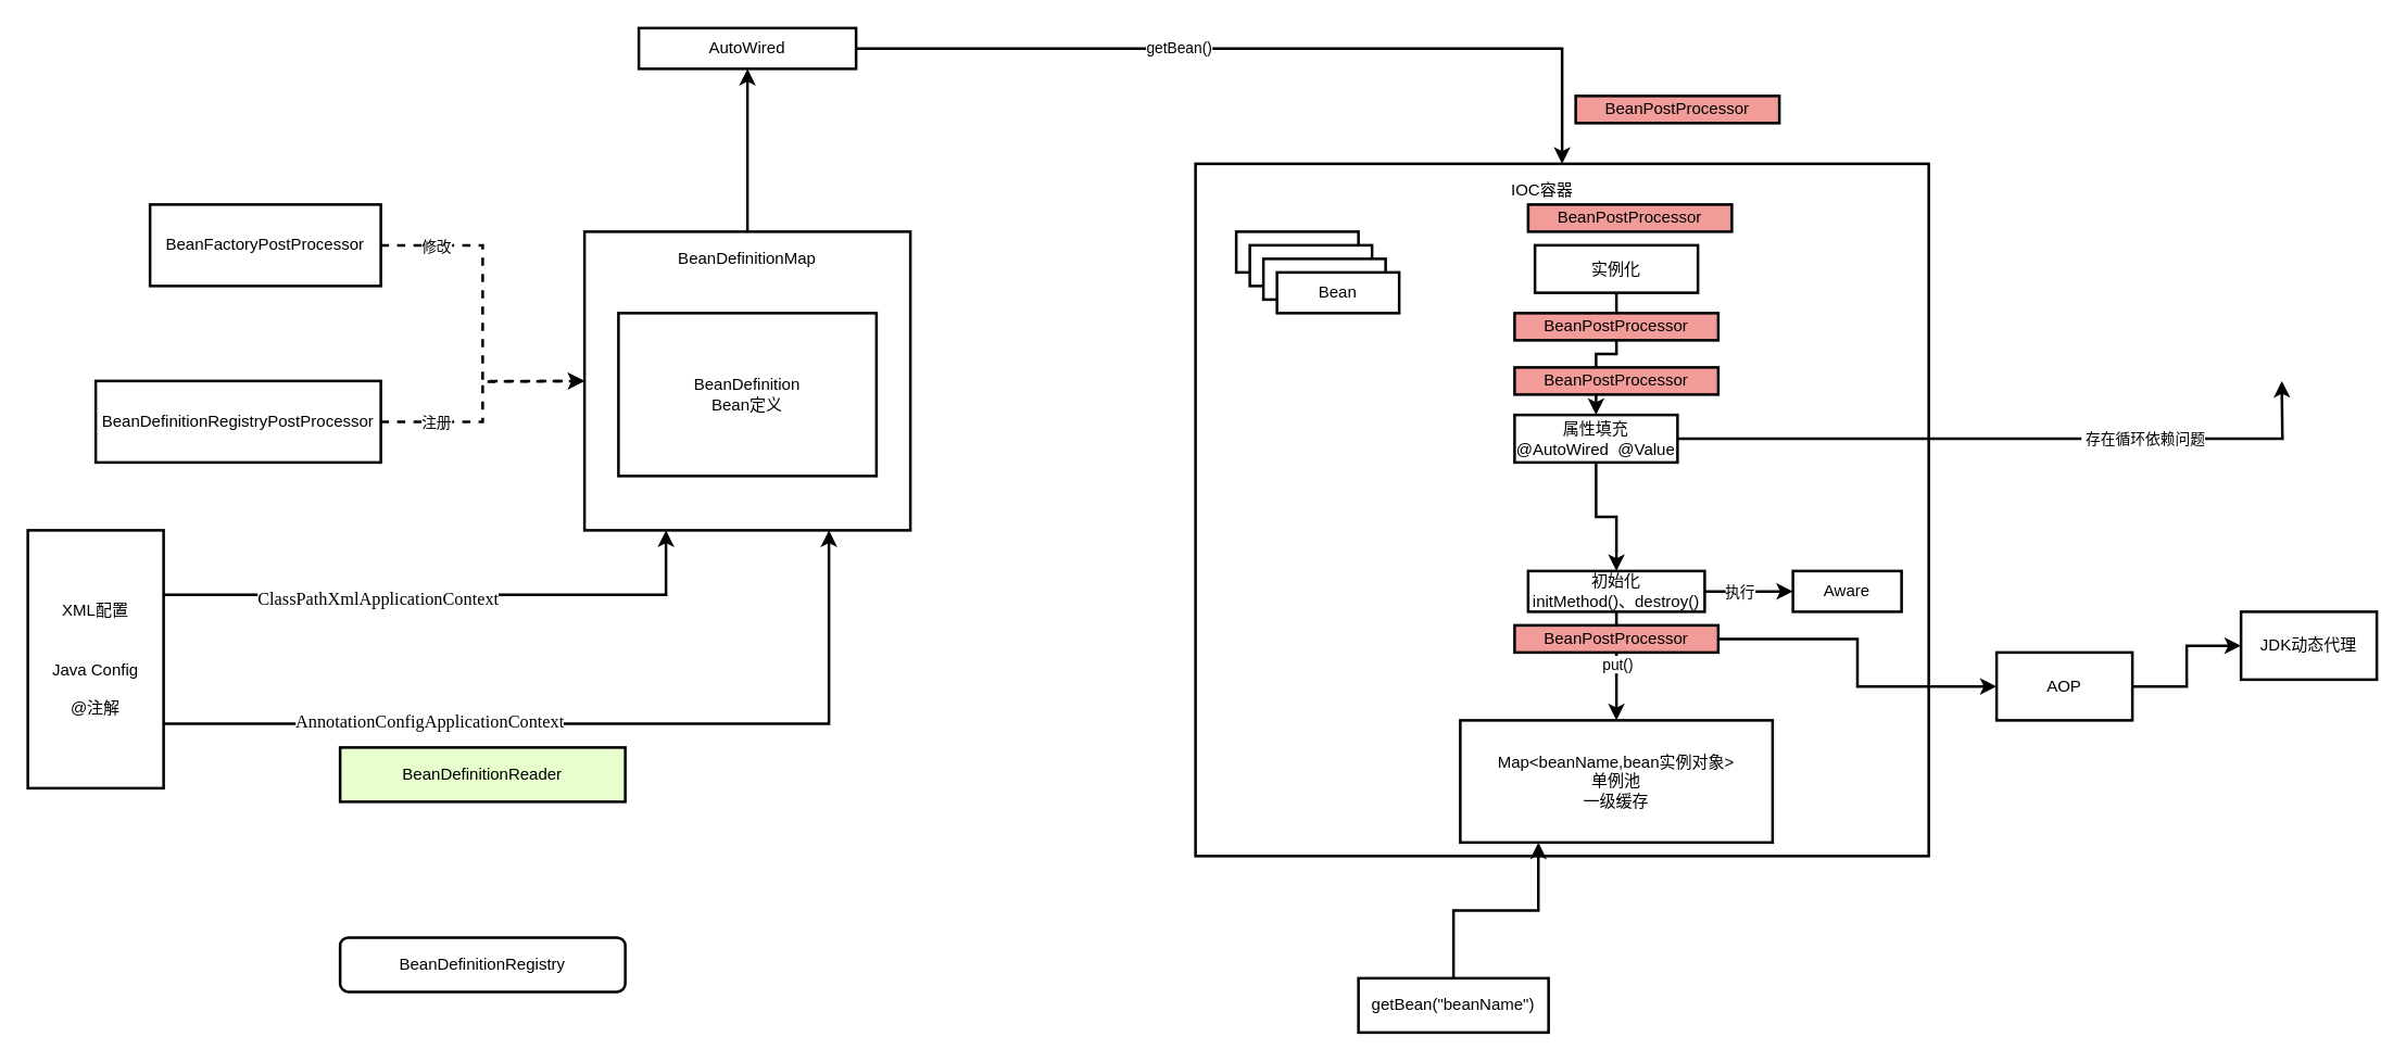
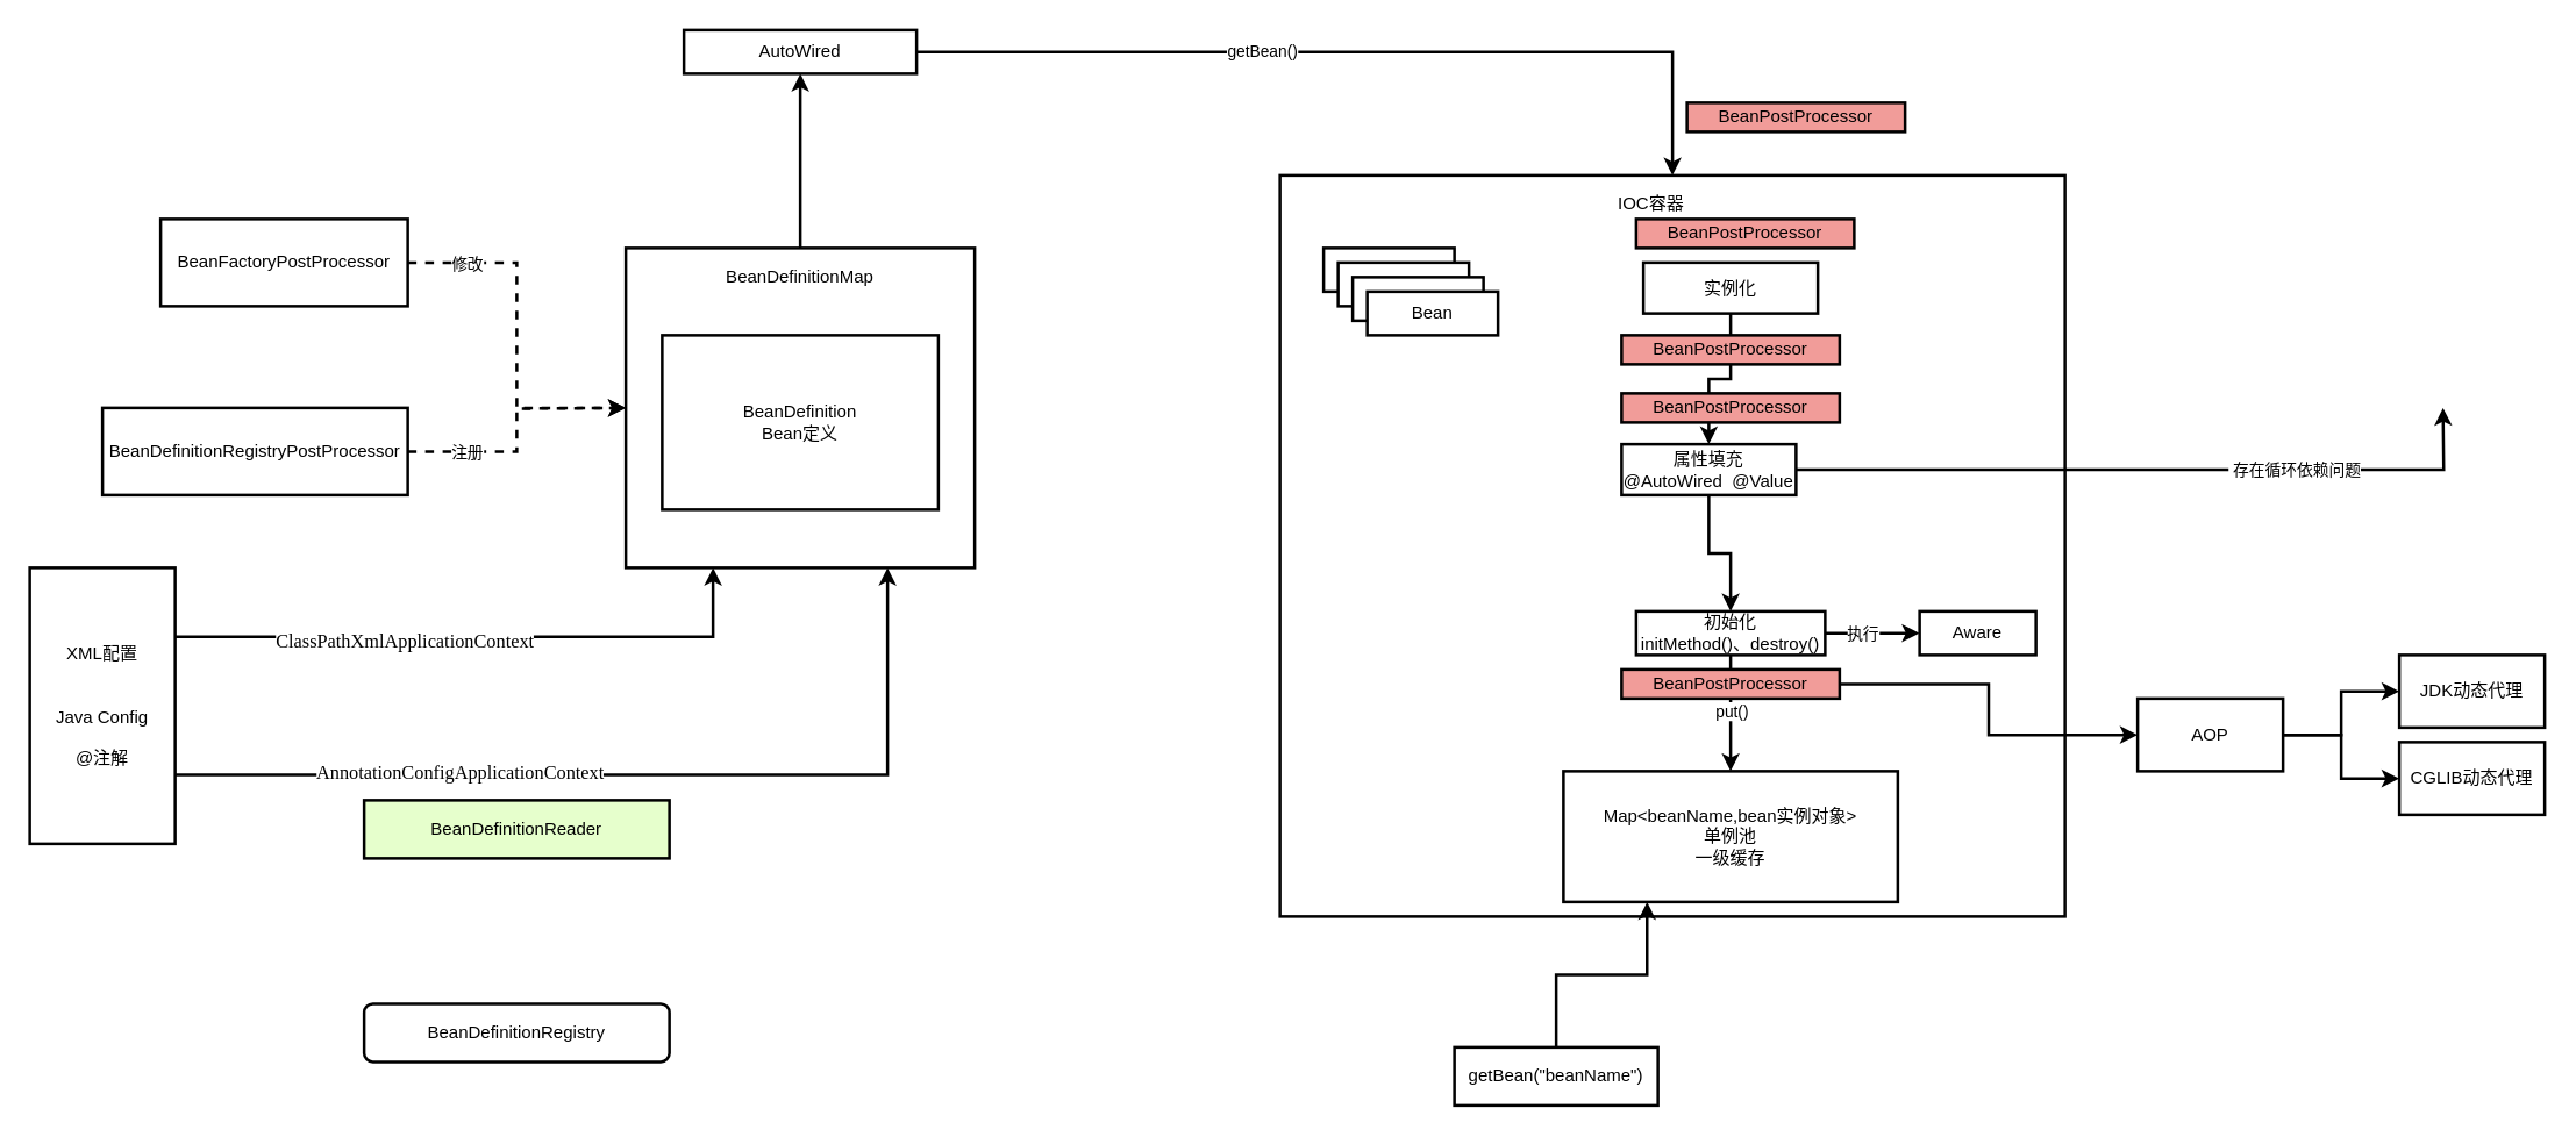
  <mxCell id="0" />
  <mxCell id="1" parent="0" />
  <mxCell id="2" value="" style="rounded=0;whiteSpace=wrap;html=1;strokeWidth=2;" vertex="1" parent="1"><mxGeometry x="880" y="120" width="540" height="510" as="geometry" /></mxCell>
  <mxCell id="3" style="edgeStyle=orthogonalEdgeStyle;rounded=0;orthogonalLoop=1;jettySize=auto;html=1;exitX=1;exitY=0.25;exitDx=0;exitDy=0;entryX=0.25;entryY=1;entryDx=0;entryDy=0;strokeWidth=2;" edge="1" parent="1" source="7" target="9"><mxGeometry relative="1" as="geometry" /></mxCell>
  <mxCell id="4" value="&lt;pre style=&quot;font-family: &amp;#34;jetbrains mono&amp;#34; ; font-size: 9.8pt&quot;&gt;&lt;span style=&quot;background-color: rgb(255 , 255 , 255)&quot;&gt;ClassPathXmlApplicationContext&lt;/span&gt;&lt;/pre&gt;" style="edgeLabel;html=1;align=center;verticalAlign=middle;resizable=0;points=[];" vertex="1" connectable="0" parent="3"><mxGeometry x="-0.248" y="-1" relative="1" as="geometry"><mxPoint y="1" as="offset" /></mxGeometry></mxCell>
  <mxCell id="5" style="edgeStyle=orthogonalEdgeStyle;rounded=0;orthogonalLoop=1;jettySize=auto;html=1;exitX=1;exitY=0.75;exitDx=0;exitDy=0;entryX=0.75;entryY=1;entryDx=0;entryDy=0;strokeWidth=2;" edge="1" parent="1" source="7" target="9"><mxGeometry relative="1" as="geometry" /></mxCell>
  <mxCell id="6" value="&lt;pre style=&quot;font-family: &amp;#34;jetbrains mono&amp;#34; ; font-size: 9.8pt&quot;&gt;&lt;span style=&quot;background-color: rgb(255 , 255 , 255)&quot;&gt;AnnotationConfigApplicationContext&lt;/span&gt;&lt;/pre&gt;" style="edgeLabel;html=1;align=center;verticalAlign=middle;resizable=0;points=[];" vertex="1" connectable="0" parent="5"><mxGeometry x="-0.384" y="3" relative="1" as="geometry"><mxPoint y="1" as="offset" /></mxGeometry></mxCell>
  <mxCell id="7" value="XML配置&lt;br&gt;&lt;br&gt;&lt;br&gt;Java Config&lt;br&gt;&lt;br&gt;@注解" style="rounded=0;whiteSpace=wrap;html=1;strokeWidth=2;" parent="1" vertex="1"><mxGeometry x="20" y="390" width="100" height="190" as="geometry" /></mxCell>
  <mxCell id="8" style="edgeStyle=orthogonalEdgeStyle;rounded=0;orthogonalLoop=1;jettySize=auto;html=1;exitX=0.5;exitY=0;exitDx=0;exitDy=0;entryX=0.5;entryY=1;entryDx=0;entryDy=0;strokeWidth=2;" parent="1" source="9" target="13" edge="1"><mxGeometry relative="1" as="geometry" /></mxCell>
  <mxCell id="9" value="" style="rounded=0;whiteSpace=wrap;html=1;fillColor=#FFFFFF;strokeWidth=2;" parent="1" vertex="1"><mxGeometry x="430" y="170" width="240" height="220" as="geometry" /></mxCell>
  <mxCell id="10" value="BeanDefinitionMap" style="text;html=1;strokeColor=none;fillColor=none;align=center;verticalAlign=middle;whiteSpace=wrap;rounded=0;" parent="1" vertex="1"><mxGeometry x="490" y="180" width="120" height="20" as="geometry" /></mxCell>
  <mxCell id="11" style="edgeStyle=orthogonalEdgeStyle;rounded=0;orthogonalLoop=1;jettySize=auto;html=1;exitX=1;exitY=0.5;exitDx=0;exitDy=0;entryX=0.5;entryY=0;entryDx=0;entryDy=0;strokeWidth=2;" edge="1" parent="1" source="13" target="2"><mxGeometry relative="1" as="geometry" /></mxCell>
  <mxCell id="12" value="getBean()" style="edgeLabel;html=1;align=center;verticalAlign=middle;resizable=0;points=[];" vertex="1" connectable="0" parent="11"><mxGeometry x="-0.217" y="1" relative="1" as="geometry"><mxPoint as="offset" /></mxGeometry></mxCell>
  <mxCell id="13" value="AutoWired" style="rounded=0;whiteSpace=wrap;html=1;fillColor=#FFFFFF;strokeWidth=2;" parent="1" vertex="1"><mxGeometry x="470" y="20" width="160" height="30" as="geometry" /></mxCell>
  <mxCell id="14" value="BeanDefinition&lt;br&gt;Bean定义" style="rounded=0;whiteSpace=wrap;html=1;strokeWidth=2;" vertex="1" parent="1"><mxGeometry x="455" y="230" width="190" height="120" as="geometry" /></mxCell>
  <mxCell id="15" value="IOC容器" style="text;html=1;strokeColor=none;fillColor=none;align=center;verticalAlign=middle;whiteSpace=wrap;rounded=0;" vertex="1" parent="1"><mxGeometry x="1072.5" y="130" width="125" height="20" as="geometry" /></mxCell>
  <mxCell id="16" value="Bean" style="rounded=0;whiteSpace=wrap;html=1;strokeWidth=2;" vertex="1" parent="1"><mxGeometry x="910" y="170" width="90" height="30" as="geometry" /></mxCell>
  <mxCell id="17" value="Bean" style="rounded=0;whiteSpace=wrap;html=1;strokeWidth=2;" vertex="1" parent="1"><mxGeometry x="920" y="180" width="90" height="30" as="geometry" /></mxCell>
  <mxCell id="18" value="Bean" style="rounded=0;whiteSpace=wrap;html=1;strokeWidth=2;" vertex="1" parent="1"><mxGeometry x="930" y="190" width="90" height="30" as="geometry" /></mxCell>
  <mxCell id="19" value="Bean" style="rounded=0;whiteSpace=wrap;html=1;strokeWidth=2;" vertex="1" parent="1"><mxGeometry x="940" y="200" width="90" height="30" as="geometry" /></mxCell>
  <mxCell id="20" value="" style="edgeStyle=orthogonalEdgeStyle;rounded=0;orthogonalLoop=1;jettySize=auto;html=1;strokeWidth=2;" edge="1" parent="1" source="21" target="25"><mxGeometry relative="1" as="geometry" /></mxCell>
  <mxCell id="21" value="实例化" style="rounded=0;whiteSpace=wrap;html=1;strokeWidth=2;" vertex="1" parent="1"><mxGeometry x="1130" y="180" width="120" height="35" as="geometry" /></mxCell>
  <mxCell id="22" value="" style="edgeStyle=orthogonalEdgeStyle;rounded=0;orthogonalLoop=1;jettySize=auto;html=1;strokeWidth=2;" edge="1" parent="1" source="25" target="30"><mxGeometry relative="1" as="geometry" /></mxCell>
  <mxCell id="23" style="edgeStyle=orthogonalEdgeStyle;rounded=0;orthogonalLoop=1;jettySize=auto;html=1;exitX=1;exitY=0.5;exitDx=0;exitDy=0;entryX=0;entryY=0.5;entryDx=0;entryDy=0;strokeWidth=2;" edge="1" parent="1" source="25"><mxGeometry relative="1" as="geometry"><mxPoint x="1680" y="280" as="targetPoint" /></mxGeometry></mxCell>
  <mxCell id="24" value="&amp;nbsp;存在循环依赖问题" style="edgeLabel;html=1;align=center;verticalAlign=middle;resizable=0;points=[];" vertex="1" connectable="0" parent="23"><mxGeometry x="0.312" relative="1" as="geometry"><mxPoint x="22" as="offset" /></mxGeometry></mxCell>
  <mxCell id="25" value="属性填充&lt;br&gt;@AutoWired&amp;nbsp; @Value" style="rounded=0;whiteSpace=wrap;html=1;strokeWidth=2;" vertex="1" parent="1"><mxGeometry x="1115" y="305" width="120" height="35" as="geometry" /></mxCell>
  <mxCell id="26" value="" style="edgeStyle=orthogonalEdgeStyle;rounded=0;orthogonalLoop=1;jettySize=auto;html=1;strokeWidth=2;" edge="1" parent="1" source="30" target="31"><mxGeometry relative="1" as="geometry" /></mxCell>
  <mxCell id="27" value="put()" style="edgeLabel;html=1;align=center;verticalAlign=middle;resizable=0;points=[];" vertex="1" connectable="0" parent="26"><mxGeometry x="0.213" y="2" relative="1" as="geometry"><mxPoint x="-2" y="-11" as="offset" /></mxGeometry></mxCell>
  <mxCell id="28" value="" style="edgeStyle=orthogonalEdgeStyle;rounded=0;orthogonalLoop=1;jettySize=auto;html=1;strokeWidth=2;" edge="1" parent="1" source="30" target="34"><mxGeometry relative="1" as="geometry" /></mxCell>
  <mxCell id="29" value="执行" style="edgeLabel;html=1;align=center;verticalAlign=middle;resizable=0;points=[];" vertex="1" connectable="0" parent="28"><mxGeometry x="-0.304" relative="1" as="geometry"><mxPoint x="2" as="offset" /></mxGeometry></mxCell>
  <mxCell id="30" value="初始化&lt;br&gt;initMethod()、destroy()" style="rounded=0;whiteSpace=wrap;html=1;strokeWidth=2;" vertex="1" parent="1"><mxGeometry x="1125" y="420" width="130" height="30" as="geometry" /></mxCell>
  <mxCell id="31" value="Map&amp;lt;beanName,bean实例对象&amp;gt;&lt;br&gt;单例池&lt;br&gt;一级缓存" style="rounded=0;whiteSpace=wrap;html=1;strokeWidth=2;" vertex="1" parent="1"><mxGeometry x="1075" y="530" width="230" height="90" as="geometry" /></mxCell>
  <mxCell id="32" style="edgeStyle=orthogonalEdgeStyle;rounded=0;orthogonalLoop=1;jettySize=auto;html=1;exitX=0.5;exitY=0;exitDx=0;exitDy=0;entryX=0.25;entryY=1;entryDx=0;entryDy=0;strokeWidth=2;" edge="1" parent="1" source="33" target="31"><mxGeometry relative="1" as="geometry" /></mxCell>
  <mxCell id="33" value="getBean(&quot;beanName&quot;)" style="rounded=0;whiteSpace=wrap;html=1;strokeWidth=2;" vertex="1" parent="1"><mxGeometry x="1000" y="720" width="140" height="40" as="geometry" /></mxCell>
  <mxCell id="34" value="Aware" style="rounded=0;whiteSpace=wrap;html=1;strokeWidth=2;" vertex="1" parent="1"><mxGeometry x="1320" y="420" width="80" height="30" as="geometry" /></mxCell>
  <mxCell id="35" style="edgeStyle=orthogonalEdgeStyle;rounded=0;orthogonalLoop=1;jettySize=auto;html=1;exitX=1;exitY=0.5;exitDx=0;exitDy=0;strokeWidth=2;dashed=1;" edge="1" parent="1" source="37" target="9"><mxGeometry relative="1" as="geometry" /></mxCell>
  <mxCell id="36" value="修改" style="edgeLabel;html=1;align=center;verticalAlign=middle;resizable=0;points=[];" vertex="1" connectable="0" parent="35"><mxGeometry x="-0.136" relative="1" as="geometry"><mxPoint x="-35" y="-33" as="offset" /></mxGeometry></mxCell>
  <mxCell id="37" value="BeanFactoryPostProcessor" style="whiteSpace=wrap;html=1;strokeWidth=2;" vertex="1" parent="1"><mxGeometry x="110" y="150" width="170" height="60" as="geometry" /></mxCell>
  <mxCell id="38" style="edgeStyle=orthogonalEdgeStyle;rounded=0;orthogonalLoop=1;jettySize=auto;html=1;exitX=1;exitY=0.5;exitDx=0;exitDy=0;strokeWidth=2;dashed=1;" edge="1" parent="1" source="40"><mxGeometry relative="1" as="geometry"><mxPoint x="430" y="280" as="targetPoint" /></mxGeometry></mxCell>
  <mxCell id="39" value="注册" style="edgeLabel;html=1;align=center;verticalAlign=middle;resizable=0;points=[];" vertex="1" connectable="0" parent="38"><mxGeometry x="-0.344" y="-1" relative="1" as="geometry"><mxPoint x="-19" y="-1" as="offset" /></mxGeometry></mxCell>
  <mxCell id="40" value="BeanDefinitionRegistryPostProcessor" style="whiteSpace=wrap;html=1;strokeWidth=2;" vertex="1" parent="1"><mxGeometry x="70" y="280" width="210" height="60" as="geometry" /></mxCell>
  <mxCell id="41" value="BeanDefinitionReader" style="rounded=0;whiteSpace=wrap;html=1;strokeWidth=2;fillColor=#E6FFCC;" vertex="1" parent="1"><mxGeometry x="250" y="550" width="210" height="40" as="geometry" /></mxCell>
  <mxCell id="42" value="BeanDefinitionRegistry" style="whiteSpace=wrap;html=1;strokeWidth=2;fillColor=#FFFFFF;rounded=1;" vertex="1" parent="1"><mxGeometry x="250" y="690" width="210" height="40" as="geometry" /></mxCell>
  <mxCell id="43" value="BeanPostProcessor" style="rounded=0;whiteSpace=wrap;html=1;strokeWidth=2;fillColor=#F19C99;" vertex="1" parent="1"><mxGeometry x="1160" y="70" width="150" height="20" as="geometry" /></mxCell>
  <mxCell id="44" value="BeanPostProcessor" style="rounded=0;whiteSpace=wrap;html=1;strokeWidth=2;fillColor=#F19C99;" vertex="1" parent="1"><mxGeometry x="1125" y="150" width="150" height="20" as="geometry" /></mxCell>
  <mxCell id="45" value="BeanPostProcessor" style="rounded=0;whiteSpace=wrap;html=1;strokeWidth=2;fillColor=#F19C99;" vertex="1" parent="1"><mxGeometry x="1115" y="230" width="150" height="20" as="geometry" /></mxCell>
  <mxCell id="46" value="BeanPostProcessor" style="rounded=0;whiteSpace=wrap;html=1;strokeWidth=2;fillColor=#F19C99;" vertex="1" parent="1"><mxGeometry x="1115" y="270" width="150" height="20" as="geometry" /></mxCell>
  <mxCell id="47" value="" style="edgeStyle=orthogonalEdgeStyle;rounded=0;orthogonalLoop=1;jettySize=auto;html=1;strokeWidth=2;entryX=0;entryY=0.5;entryDx=0;entryDy=0;" edge="1" parent="1" source="48" target="50"><mxGeometry relative="1" as="geometry"><mxPoint x="1470" y="570" as="targetPoint" /></mxGeometry></mxCell>
  <mxCell id="48" value="BeanPostProcessor" style="rounded=0;whiteSpace=wrap;html=1;strokeWidth=2;fillColor=#F19C99;" vertex="1" parent="1"><mxGeometry x="1115" y="460" width="150" height="20" as="geometry" /></mxCell>
  <mxCell id="49" value="" style="edgeStyle=orthogonalEdgeStyle;rounded=0;orthogonalLoop=1;jettySize=auto;html=1;strokeWidth=2;" edge="1" parent="1" source="50" target="51"><mxGeometry relative="1" as="geometry" /></mxCell>
  <mxCell id="50" value="AOP" style="rounded=0;whiteSpace=wrap;html=1;strokeWidth=2;fillColor=#FFFFFF;" vertex="1" parent="1"><mxGeometry x="1470" y="480" width="100" height="50" as="geometry" /></mxCell>
  <mxCell id="51" value="JDK动态代理" style="rounded=0;whiteSpace=wrap;html=1;strokeWidth=2;fillColor=#FFFFFF;" vertex="1" parent="1"><mxGeometry x="1650" y="450" width="100" height="50" as="geometry" /></mxCell>
+ <mxCell id="52" value="CGLIB动态代理" style="rounded=0;whiteSpace=wrap;html=1;strokeWidth=2;fillColor=#FFFFFF;" vertex="1" parent="1"><mxGeometry x="1650" y="510" width="100" height="50" as="geometry" /></mxCell>
+ <mxCell id="53" value="" style="edgeStyle=orthogonalEdgeStyle;rounded=0;orthogonalLoop=1;jettySize=auto;html=1;strokeWidth=2;entryX=0;entryY=0.5;entryDx=0;entryDy=0;exitX=1;exitY=0.5;exitDx=0;exitDy=0;" edge="1" parent="1" source="50" target="52"><mxGeometry relative="1" as="geometry"><mxPoint x="1580" y="515" as="sourcePoint" /><mxPoint x="1660" y="485" as="targetPoint" /></mxGeometry></mxCell>
